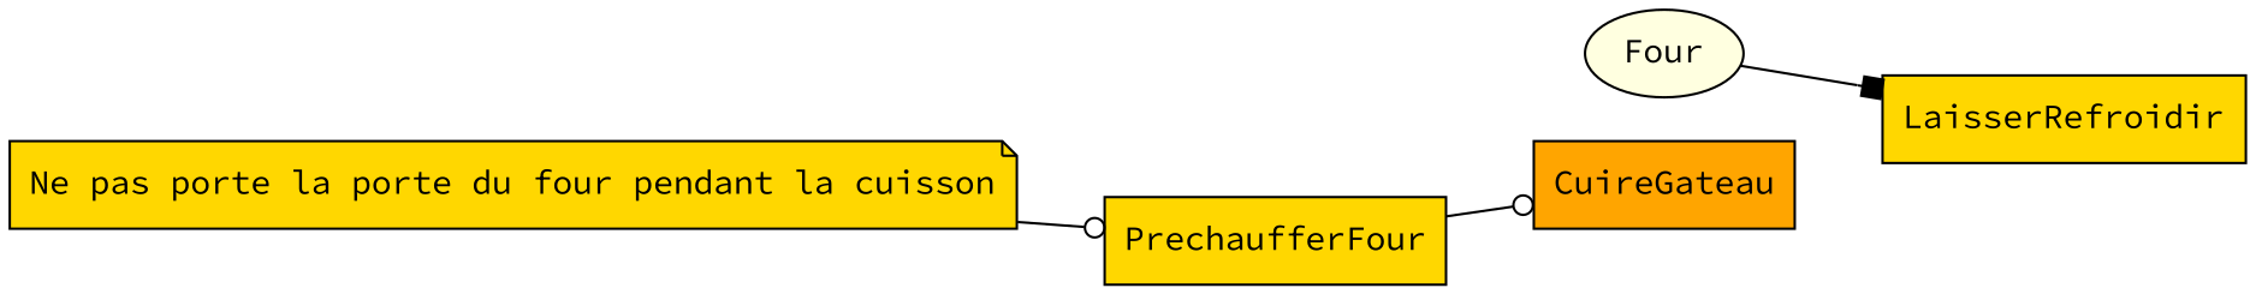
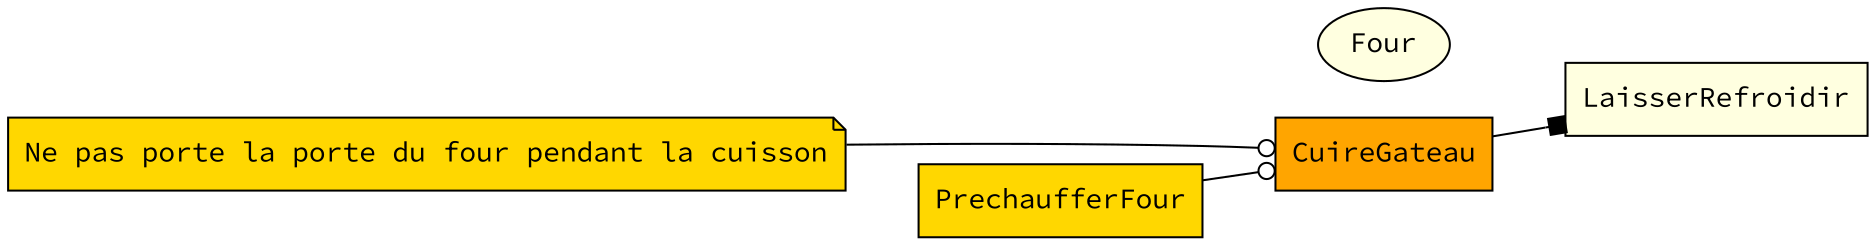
  digraph {
    concentrate=true
    fontname="Source Code Pro"
    rankdir=LR
    node [fillcolor=gold fontname="Source Code Pro" shape=box style=filled]
    edge [arrowhead=odot fontname="Source Code Pro"]
    CuireGateau [fillcolor=orange]
    PrechaufferFour
-   LaisserRefroidir
+   LaisserRefroidir [fillcolor=lightyellow]
    Four [fillcolor=lightyellow shape=ellipse]
    n5 [label="Ne pas porte la porte du four pendant la cuisson" shape=note]
-   Four -> LaisserRefroidir [arrowhead=box]
+   CuireGateau -> LaisserRefroidir [arrowhead=box]
    PrechaufferFour -> CuireGateau
-   n5 -> PrechaufferFour
+   n5 -> CuireGateau
  }
